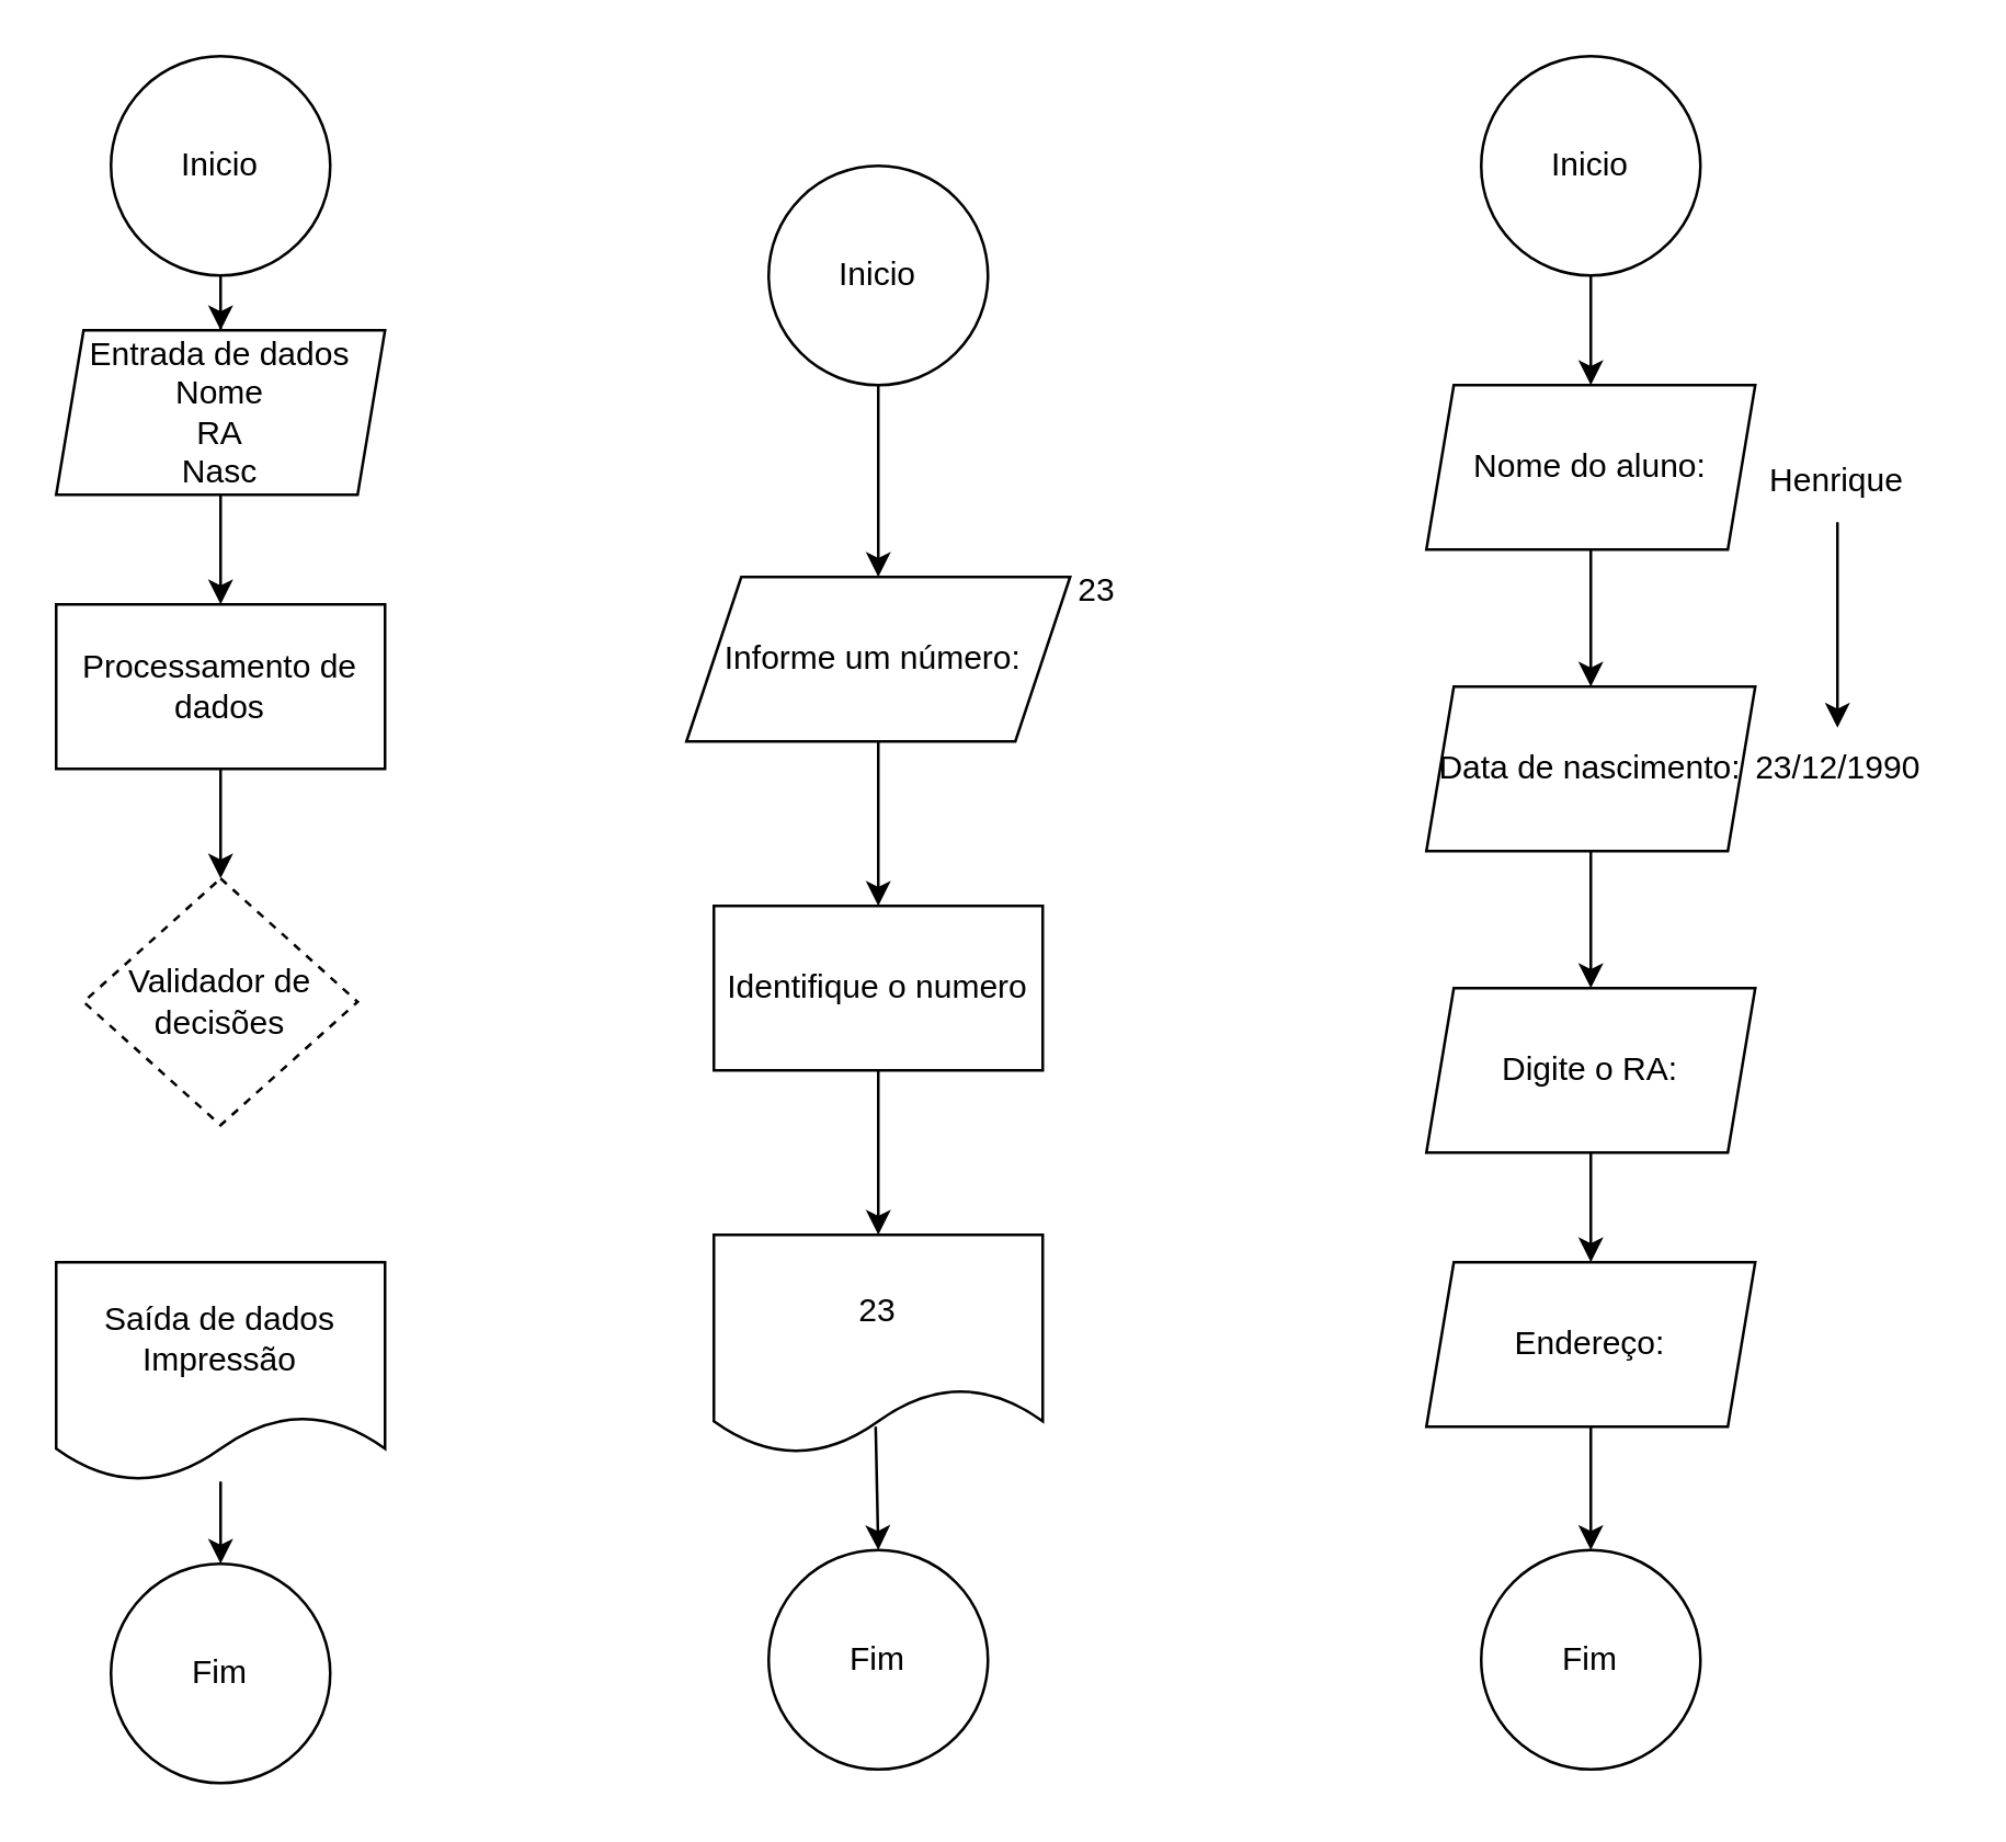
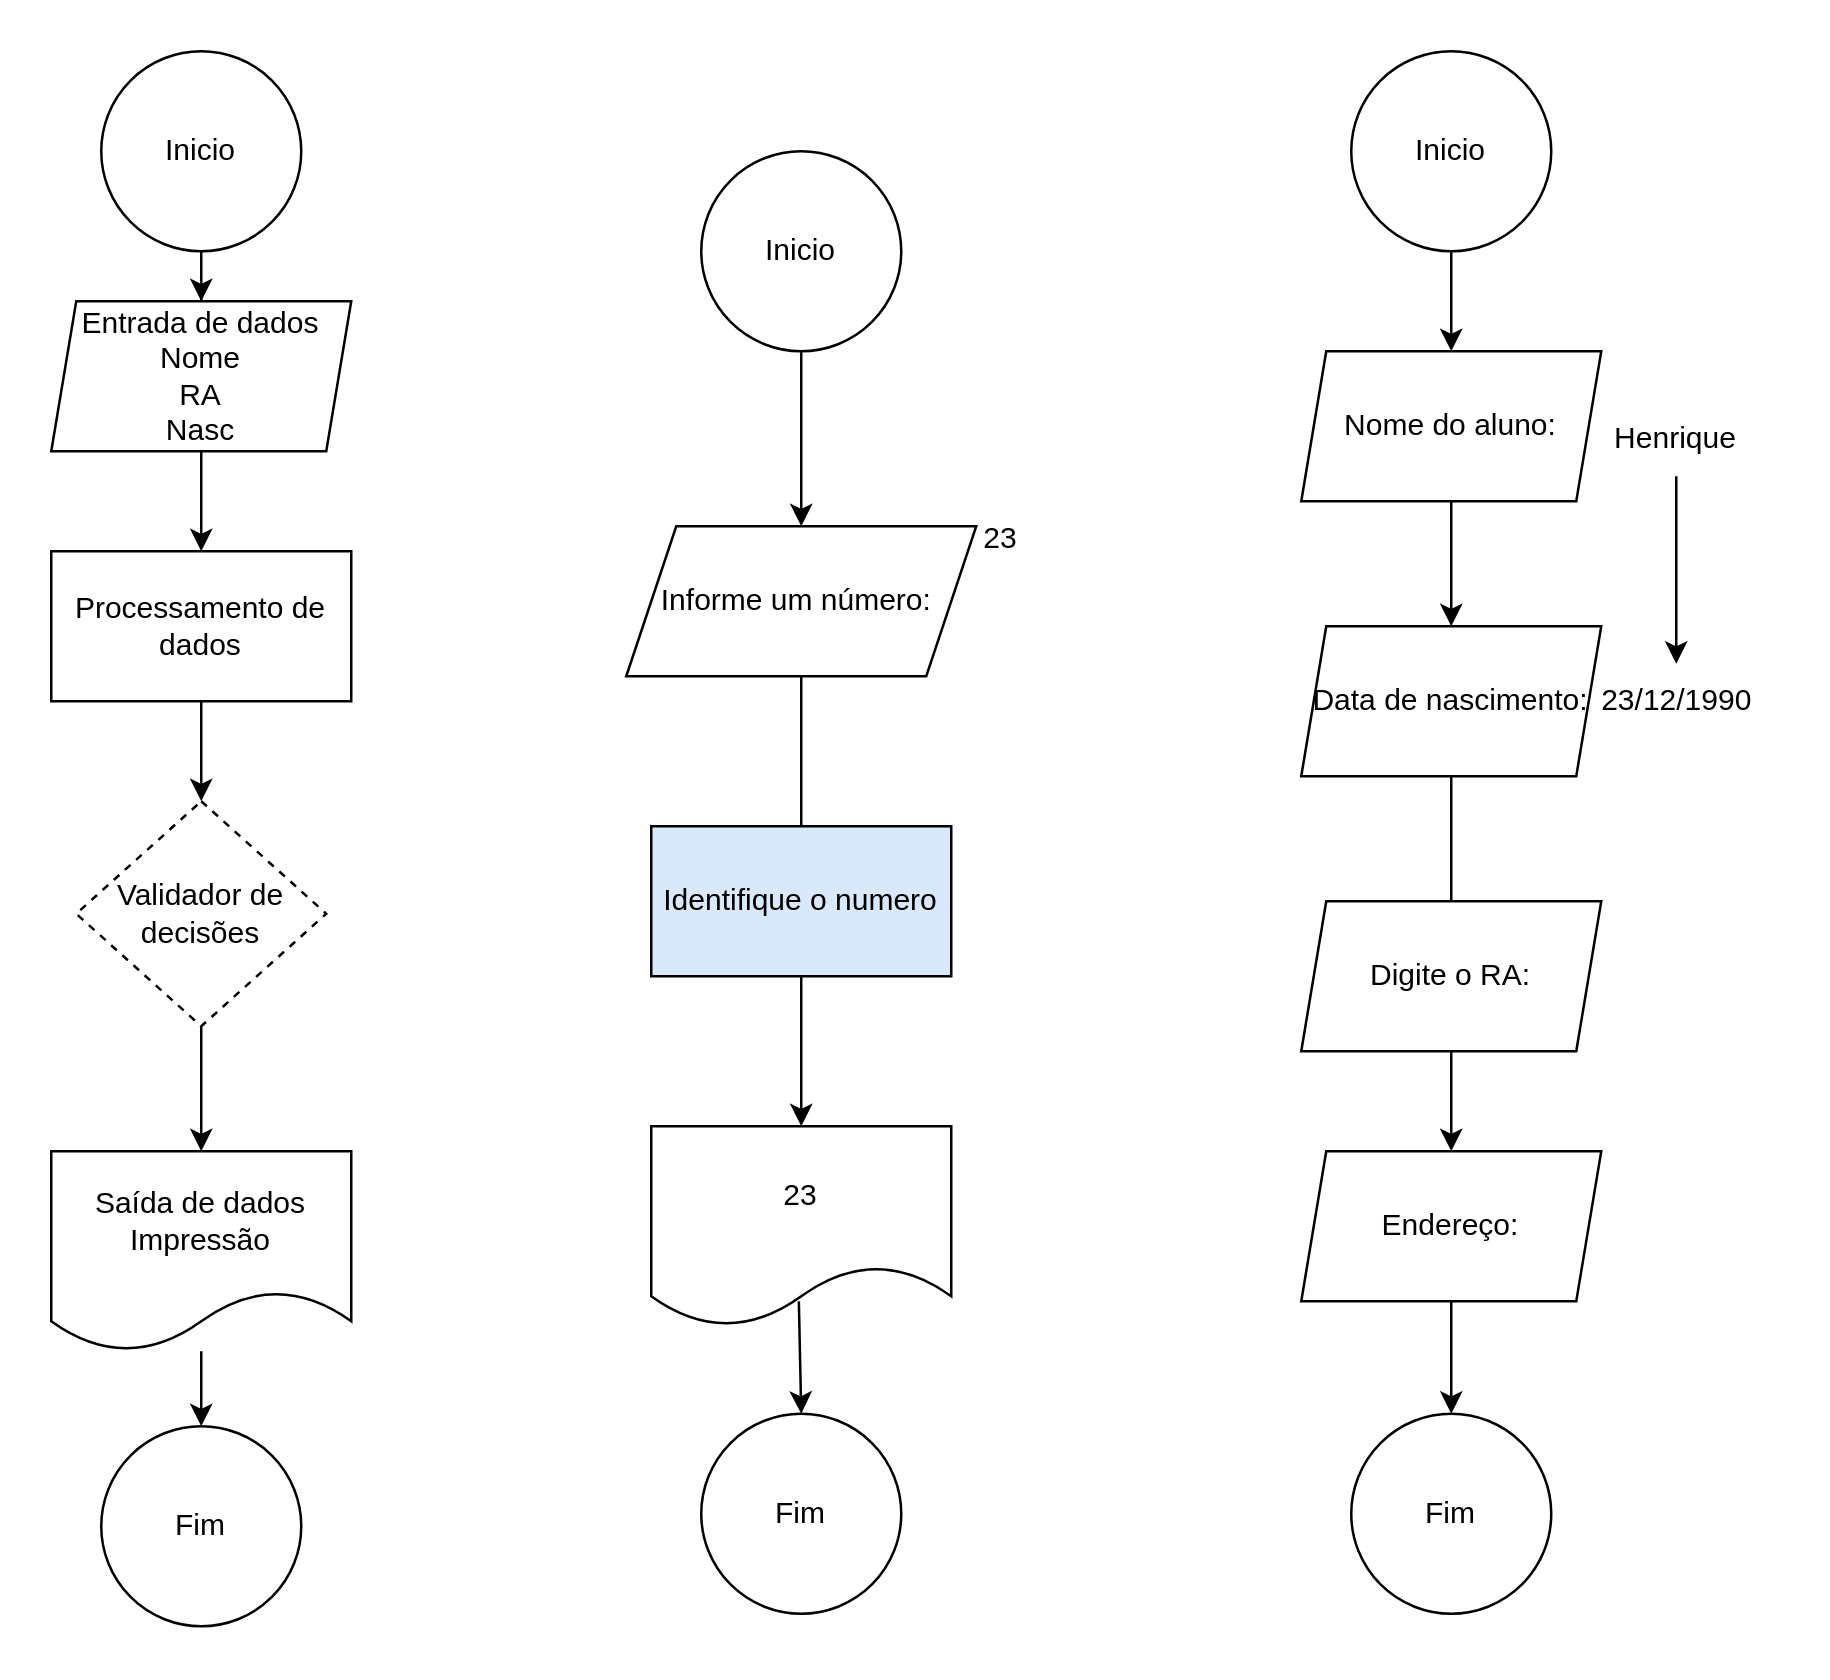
  <mxCell id="0" />
  <mxCell id="1" parent="0" />
  <mxCell id="2" value="" style="edgeStyle=orthogonalEdgeStyle;rounded=0;orthogonalLoop=1;jettySize=auto;html=1;" parent="1" source="3" target="6" edge="1"><mxGeometry relative="1" as="geometry" /></mxCell>
  <mxCell id="3" value="Inicio" style="ellipse;whiteSpace=wrap;html=1;aspect=fixed;" parent="1" vertex="1"><mxGeometry x="40" width="80" height="80" as="geometry" y="20" /></mxCell>
  <mxCell id="4" value="Fim" style="ellipse;whiteSpace=wrap;html=1;aspect=fixed;" parent="1" vertex="1"><mxGeometry x="40" y="570" width="80" height="80" as="geometry" /></mxCell>
  <mxCell id="5" value="" style="edgeStyle=orthogonalEdgeStyle;rounded=0;orthogonalLoop=1;jettySize=auto;html=1;" parent="1" source="6" target="8" edge="1"><mxGeometry relative="1" as="geometry" /></mxCell>
  <mxCell id="6" value="Entrada de dados&lt;div&gt;Nome&lt;/div&gt;&lt;div&gt;RA&lt;/div&gt;&lt;div&gt;Nasc&lt;/div&gt;" style="shape=parallelogram;perimeter=parallelogramPerimeter;whiteSpace=wrap;html=1;fixedSize=1;size=10;" parent="1" vertex="1"><mxGeometry y="120" width="120" height="60" as="geometry" x="20" /></mxCell>
  <mxCell id="7" value="" style="edgeStyle=orthogonalEdgeStyle;rounded=0;orthogonalLoop=1;jettySize=auto;html=1;" parent="1" source="8" target="10" edge="1"><mxGeometry relative="1" as="geometry" /></mxCell>
  <mxCell id="8" value="Processamento de dados" style="rounded=0;whiteSpace=wrap;html=1;" parent="1" vertex="1"><mxGeometry y="220" width="120" height="60" as="geometry" x="20" /></mxCell>
+ <mxCell id="9" value="" style="edgeStyle=orthogonalEdgeStyle;rounded=0;orthogonalLoop=1;jettySize=auto;html=1;" parent="1" source="10" target="12" edge="1"><mxGeometry relative="1" as="geometry" /></mxCell>
  <mxCell id="10" value="Validador de decisões" style="rhombus;whiteSpace=wrap;html=1;dashed=1;" parent="1" vertex="1"><mxGeometry x="30" y="320" width="100" height="90" as="geometry" /></mxCell>
  <mxCell id="11" value="" style="edgeStyle=orthogonalEdgeStyle;rounded=0;orthogonalLoop=1;jettySize=auto;html=1;" parent="1" source="12" target="4" edge="1"><mxGeometry relative="1" as="geometry" /></mxCell>
  <mxCell id="12" value="Saída de dados&lt;div&gt;Impressão&lt;/div&gt;" style="shape=document;whiteSpace=wrap;html=1;boundedLbl=1;" parent="1" vertex="1"><mxGeometry y="460" width="120" height="80" as="geometry" x="20" /></mxCell>
  <mxCell id="13" value="" style="edgeStyle=orthogonalEdgeStyle;rounded=0;orthogonalLoop=1;jettySize=auto;html=1;" parent="1" source="14" target="16" edge="1"><mxGeometry relative="1" as="geometry" /></mxCell>
  <mxCell id="14" value="Inicio" style="ellipse;whiteSpace=wrap;html=1;aspect=fixed;" parent="1" vertex="1"><mxGeometry x="540" width="80" height="80" as="geometry" y="20" /></mxCell>
  <mxCell id="15" value="" style="edgeStyle=orthogonalEdgeStyle;rounded=0;orthogonalLoop=1;jettySize=auto;html=1;" parent="1" source="16" target="20" edge="1"><mxGeometry relative="1" as="geometry" /></mxCell>
  <mxCell id="16" value="Nome do aluno:" style="shape=parallelogram;perimeter=parallelogramPerimeter;whiteSpace=wrap;html=1;fixedSize=1;size=10;" parent="1" vertex="1"><mxGeometry x="520" y="140" width="120" height="60" as="geometry" /></mxCell>
  <mxCell id="17" value="" style="edgeStyle=orthogonalEdgeStyle;rounded=0;orthogonalLoop=1;jettySize=auto;html=1;" parent="1" source="18" target="23" edge="1"><mxGeometry relative="1" as="geometry" /></mxCell>
  <mxCell id="18" value="Henrique" style="text;html=1;align=center;verticalAlign=middle;whiteSpace=wrap;rounded=0;" parent="1" vertex="1"><mxGeometry x="640" y="160" width="60" height="30" as="geometry" /></mxCell>
- <mxCell id="19" value="" style="edgeStyle=orthogonalEdgeStyle;rounded=0;orthogonalLoop=1;jettySize=auto;html=1;" parent="1" source="20" target="22" edge="1"><mxGeometry relative="1" as="geometry" /></mxCell>
+ <mxCell id="19" value="" style="edgeStyle=orthogonalEdgeStyle;rounded=0;orthogonalLoop=1;jettySize=auto;html=1;endArrow=none;" parent="1" source="20" target="22" edge="1"><mxGeometry relative="1" as="geometry" /></mxCell>
  <mxCell id="20" value="Data de nascimento:" style="shape=parallelogram;perimeter=parallelogramPerimeter;whiteSpace=wrap;html=1;fixedSize=1;size=10;" parent="1" vertex="1"><mxGeometry x="520" y="250" width="120" height="60" as="geometry" /></mxCell>
  <mxCell id="21" value="" style="edgeStyle=orthogonalEdgeStyle;rounded=0;orthogonalLoop=1;jettySize=auto;html=1;" parent="1" source="22" target="25" edge="1"><mxGeometry relative="1" as="geometry" /></mxCell>
  <mxCell id="22" value="Digite o RA:" style="shape=parallelogram;perimeter=parallelogramPerimeter;whiteSpace=wrap;html=1;fixedSize=1;size=10;" parent="1" vertex="1"><mxGeometry x="520" y="360" width="120" height="60" as="geometry" /></mxCell>
  <mxCell id="23" value="23/12/1990" style="text;html=1;align=center;verticalAlign=middle;resizable=0;points=[];autosize=1;strokeColor=none;fillColor=none;" parent="1" vertex="1"><mxGeometry x="630" y="265" width="80" height="30" as="geometry" /></mxCell>
  <mxCell id="24" value="" style="edgeStyle=orthogonalEdgeStyle;rounded=0;orthogonalLoop=1;jettySize=auto;html=1;" parent="1" source="25" target="26" edge="1"><mxGeometry relative="1" as="geometry" /></mxCell>
  <mxCell id="25" value="Endereço:" style="shape=parallelogram;perimeter=parallelogramPerimeter;whiteSpace=wrap;html=1;fixedSize=1;size=10;" parent="1" vertex="1"><mxGeometry x="520" y="460" width="120" height="60" as="geometry" /></mxCell>
  <mxCell id="26" value="Fim" style="ellipse;whiteSpace=wrap;html=1;aspect=fixed;" parent="1" vertex="1"><mxGeometry x="540" y="565" width="80" height="80" as="geometry" /></mxCell>
  <mxCell id="27" value="" style="edgeStyle=orthogonalEdgeStyle;rounded=0;orthogonalLoop=1;jettySize=auto;html=1;" edge="1" parent="1" source="28" target="30"><mxGeometry relative="1" as="geometry" /></mxCell>
  <mxCell id="28" value="" style="ellipse;whiteSpace=wrap;html=1;aspect=fixed;" parent="1" vertex="1"><mxGeometry x="280" y="60" width="80" height="80" as="geometry" /></mxCell>
  <mxCell id="29" value="" style="edgeStyle=orthogonalEdgeStyle;rounded=0;orthogonalLoop=1;jettySize=auto;html=1;" edge="1" parent="1" source="37" target="32"><mxGeometry relative="1" as="geometry" /></mxCell>
  <mxCell id="30" value="&lt;font style=&quot;vertical-align: inherit;&quot;&gt;&lt;font style=&quot;vertical-align: inherit;&quot;&gt;Informe um número:&amp;nbsp;&lt;/font&gt;&lt;/font&gt;" style="shape=parallelogram;perimeter=parallelogramPerimeter;whiteSpace=wrap;html=1;fixedSize=1;" parent="1" vertex="1"><mxGeometry x="250" y="210" width="140" height="60" as="geometry" /></mxCell>
  <mxCell id="31" value="&lt;font style=&quot;vertical-align: inherit;&quot;&gt;&lt;font style=&quot;vertical-align: inherit;&quot;&gt;Inicio&lt;/font&gt;&lt;/font&gt;" style="text;html=1;align=center;verticalAlign=middle;whiteSpace=wrap;rounded=0;" vertex="1" parent="1"><mxGeometry x="290" y="85" width="60" height="30" as="geometry" /></mxCell>
  <mxCell id="32" value="&lt;font style=&quot;vertical-align: inherit;&quot;&gt;&lt;font style=&quot;vertical-align: inherit;&quot;&gt;23&lt;/font&gt;&lt;/font&gt;" style="shape=document;whiteSpace=wrap;html=1;boundedLbl=1;" vertex="1" parent="1"><mxGeometry x="260" y="450" width="120" height="80" as="geometry" /></mxCell>
  <mxCell id="33" value="&lt;font style=&quot;vertical-align: inherit;&quot;&gt;&lt;font style=&quot;vertical-align: inherit;&quot;&gt;23&lt;/font&gt;&lt;/font&gt;" style="text;html=1;align=center;verticalAlign=middle;whiteSpace=wrap;rounded=0;" vertex="1" parent="1"><mxGeometry x="370" y="200" width="60" height="30" as="geometry" /></mxCell>
  <mxCell id="34" value="&lt;font style=&quot;vertical-align: inherit;&quot;&gt;&lt;font style=&quot;vertical-align: inherit;&quot;&gt;Fim&lt;/font&gt;&lt;/font&gt;" style="ellipse;whiteSpace=wrap;html=1;aspect=fixed;" vertex="1" parent="1"><mxGeometry x="280" y="565" width="80" height="80" as="geometry" /></mxCell>
  <mxCell id="35" value="" style="endArrow=classic;html=1;rounded=0;entryX=0.5;entryY=0;entryDx=0;entryDy=0;exitX=0.492;exitY=0.875;exitDx=0;exitDy=0;exitPerimeter=0;" edge="1" parent="1" source="32" target="34"><mxGeometry width="50" height="50" relative="1" as="geometry"><mxPoint x="330" y="360" as="sourcePoint" /><mxPoint x="460" y="300" as="targetPoint" /></mxGeometry></mxCell>
- <mxCell id="36" value="" style="edgeStyle=orthogonalEdgeStyle;rounded=0;orthogonalLoop=1;jettySize=auto;html=1;" edge="1" parent="1" source="30" target="37"><mxGeometry relative="1" as="geometry"><mxPoint x="330" y="240" as="sourcePoint" /><mxPoint x="320" y="450" as="targetPoint" /></mxGeometry></mxCell>
- <mxCell id="37" value="&lt;font style=&quot;vertical-align: inherit;&quot;&gt;&lt;font style=&quot;vertical-align: inherit;&quot;&gt;Identifique o numero&lt;/font&gt;&lt;/font&gt;" style="rounded=0;whiteSpace=wrap;html=1;" vertex="1" parent="1"><mxGeometry x="260" y="330" width="120" height="60" as="geometry" /></mxCell>
+ <mxCell id="36" value="" style="edgeStyle=orthogonalEdgeStyle;rounded=0;orthogonalLoop=1;jettySize=auto;html=1;endArrow=none;" edge="1" parent="1" source="30" target="37"><mxGeometry relative="1" as="geometry"><mxPoint x="330" y="240" as="sourcePoint" /><mxPoint x="320" y="450" as="targetPoint" /></mxGeometry></mxCell>
+ <mxCell id="37" value="&lt;font style=&quot;vertical-align: inherit;&quot;&gt;&lt;font style=&quot;vertical-align: inherit;&quot;&gt;Identifique o numero&lt;/font&gt;&lt;/font&gt;" style="rounded=0;whiteSpace=wrap;html=1;fillColor=#dae8fc;" vertex="1" parent="1"><mxGeometry x="260" y="330" width="120" height="60" as="geometry" /></mxCell>
